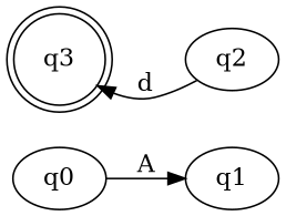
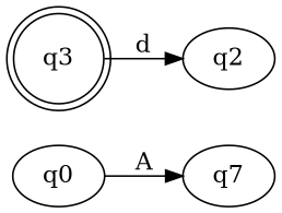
  digraph {
    rankdir=LR
    q0
-   q1
+   q1 [label=q7]
    q3 [shape=doublecircle]
    q2
    q0 -> q1 [label=A]
-   q2 -> q3 [label=d]
+   q3 -> q2 [label=d]
  }
